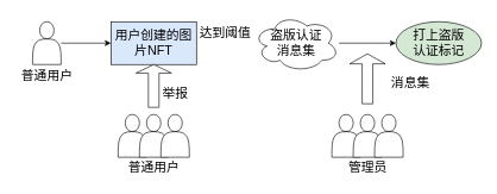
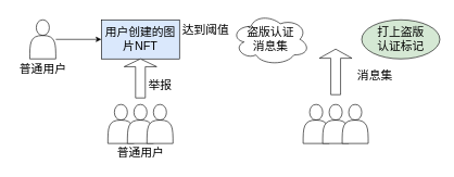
  <mxCell id="0" />
  <mxCell id="1" parent="0" />
  <mxCell id="2" value="" style="edgeStyle=none;html=1;" edge="1" parent="1" source="3" target="4"><mxGeometry relative="1" as="geometry" /></mxCell>
  <mxCell id="3" value="" style="shape=actor;whiteSpace=wrap;html=1;" vertex="1" parent="1"><mxGeometry x="45" y="30" width="40" height="60" as="geometry" /></mxCell>
  <mxCell id="4" value="&lt;font style=&quot;font-size: 18px&quot;&gt;用户创建的图片NFT&lt;/font&gt;" style="whiteSpace=wrap;html=1;fillColor=#dae8fc;" vertex="1" parent="1"><mxGeometry x="155" y="30" width="120" height="60" as="geometry" /></mxCell>
  <mxCell id="5" value="" style="shape=actor;whiteSpace=wrap;html=1;" vertex="1" parent="1"><mxGeometry x="165" y="160" width="40" height="60" as="geometry" /></mxCell>
  <mxCell id="6" value="" style="shape=actor;whiteSpace=wrap;html=1;" vertex="1" parent="1"><mxGeometry x="195" y="160" width="40" height="60" as="geometry" /></mxCell>
  <mxCell id="7" value="" style="shape=actor;whiteSpace=wrap;html=1;" vertex="1" parent="1"><mxGeometry x="225" y="160" width="40" height="60" as="geometry" /></mxCell>
- <mxCell id="8" value="" style="edgeStyle=none;html=1;" edge="1" parent="1" source="9" target="13"><mxGeometry relative="1" as="geometry" /></mxCell>
  <mxCell id="9" value="&lt;font style=&quot;font-size: 18px&quot;&gt;盗版认证&lt;br&gt;消息集&lt;/font&gt;" style="ellipse;shape=cloud;whiteSpace=wrap;html=1;" vertex="1" parent="1"><mxGeometry x="355" y="20" width="120" height="80" as="geometry" /></mxCell>
  <mxCell id="10" value="" style="shape=actor;whiteSpace=wrap;html=1;" vertex="1" parent="1"><mxGeometry x="465" y="160" width="40" height="60" as="geometry" /></mxCell>
  <mxCell id="11" value="" style="shape=actor;whiteSpace=wrap;html=1;" vertex="1" parent="1"><mxGeometry x="495" y="160" width="40" height="60" as="geometry" /></mxCell>
  <mxCell id="12" value="" style="shape=actor;whiteSpace=wrap;html=1;" vertex="1" parent="1"><mxGeometry x="525" y="160" width="40" height="60" as="geometry" /></mxCell>
  <mxCell id="13" value="&lt;font style=&quot;font-size: 18px&quot;&gt;打上盗版&lt;br&gt;认证标记&lt;/font&gt;" style="ellipse;whiteSpace=wrap;html=1;fillColor=#d5e8d4;" vertex="1" parent="1"><mxGeometry x="555" y="30" width="120" height="60" as="geometry" /></mxCell>
  <mxCell id="14" value="" style="shape=singleArrow;direction=north;whiteSpace=wrap;html=1;fontSize=18;" vertex="1" parent="1"><mxGeometry x="190" y="90" width="50" height="60" as="geometry" /></mxCell>
  <mxCell id="15" value="举报" style="text;html=1;align=center;verticalAlign=middle;resizable=0;points=[];autosize=1;strokeColor=none;fillColor=none;fontSize=18;" vertex="1" parent="1"><mxGeometry x="220" y="115" width="50" height="30" as="geometry" /></mxCell>
  <mxCell id="16" value="达到阈值" style="text;html=1;align=center;verticalAlign=middle;resizable=0;points=[];autosize=1;strokeColor=none;fillColor=none;fontSize=18;" vertex="1" parent="1"><mxGeometry x="270" y="30" width="90" height="30" as="geometry" /></mxCell>
  <mxCell id="17" value="" style="shape=singleArrow;direction=north;whiteSpace=wrap;html=1;fontSize=18;" vertex="1" parent="1"><mxGeometry x="490" y="75" width="50" height="70" as="geometry" /></mxCell>
  <mxCell id="18" value="消息集" style="text;html=1;align=center;verticalAlign=middle;resizable=0;points=[];autosize=1;strokeColor=none;fillColor=none;fontSize=18;" vertex="1" parent="1"><mxGeometry x="515" y="100" width="120" height="30" as="geometry" /></mxCell>
  <mxCell id="19" value="普通用户" style="text;html=1;align=center;verticalAlign=middle;resizable=0;points=[];autosize=1;strokeColor=none;fillColor=none;fontSize=18;" vertex="1" parent="1"><mxGeometry x="170" y="220" width="90" height="30" as="geometry" /></mxCell>
- <mxCell id="20" value="管理员" style="text;html=1;align=center;verticalAlign=middle;resizable=0;points=[];autosize=1;strokeColor=none;fillColor=none;fontSize=18;" vertex="1" parent="1"><mxGeometry x="480" y="220" width="70" height="30" as="geometry" /></mxCell>
  <mxCell id="21" value="普通用户" style="text;html=1;align=center;verticalAlign=middle;resizable=0;points=[];autosize=1;strokeColor=none;fillColor=none;fontSize=18;" vertex="1" parent="1"><mxGeometry x="20" y="90" width="90" height="30" as="geometry" /></mxCell>
